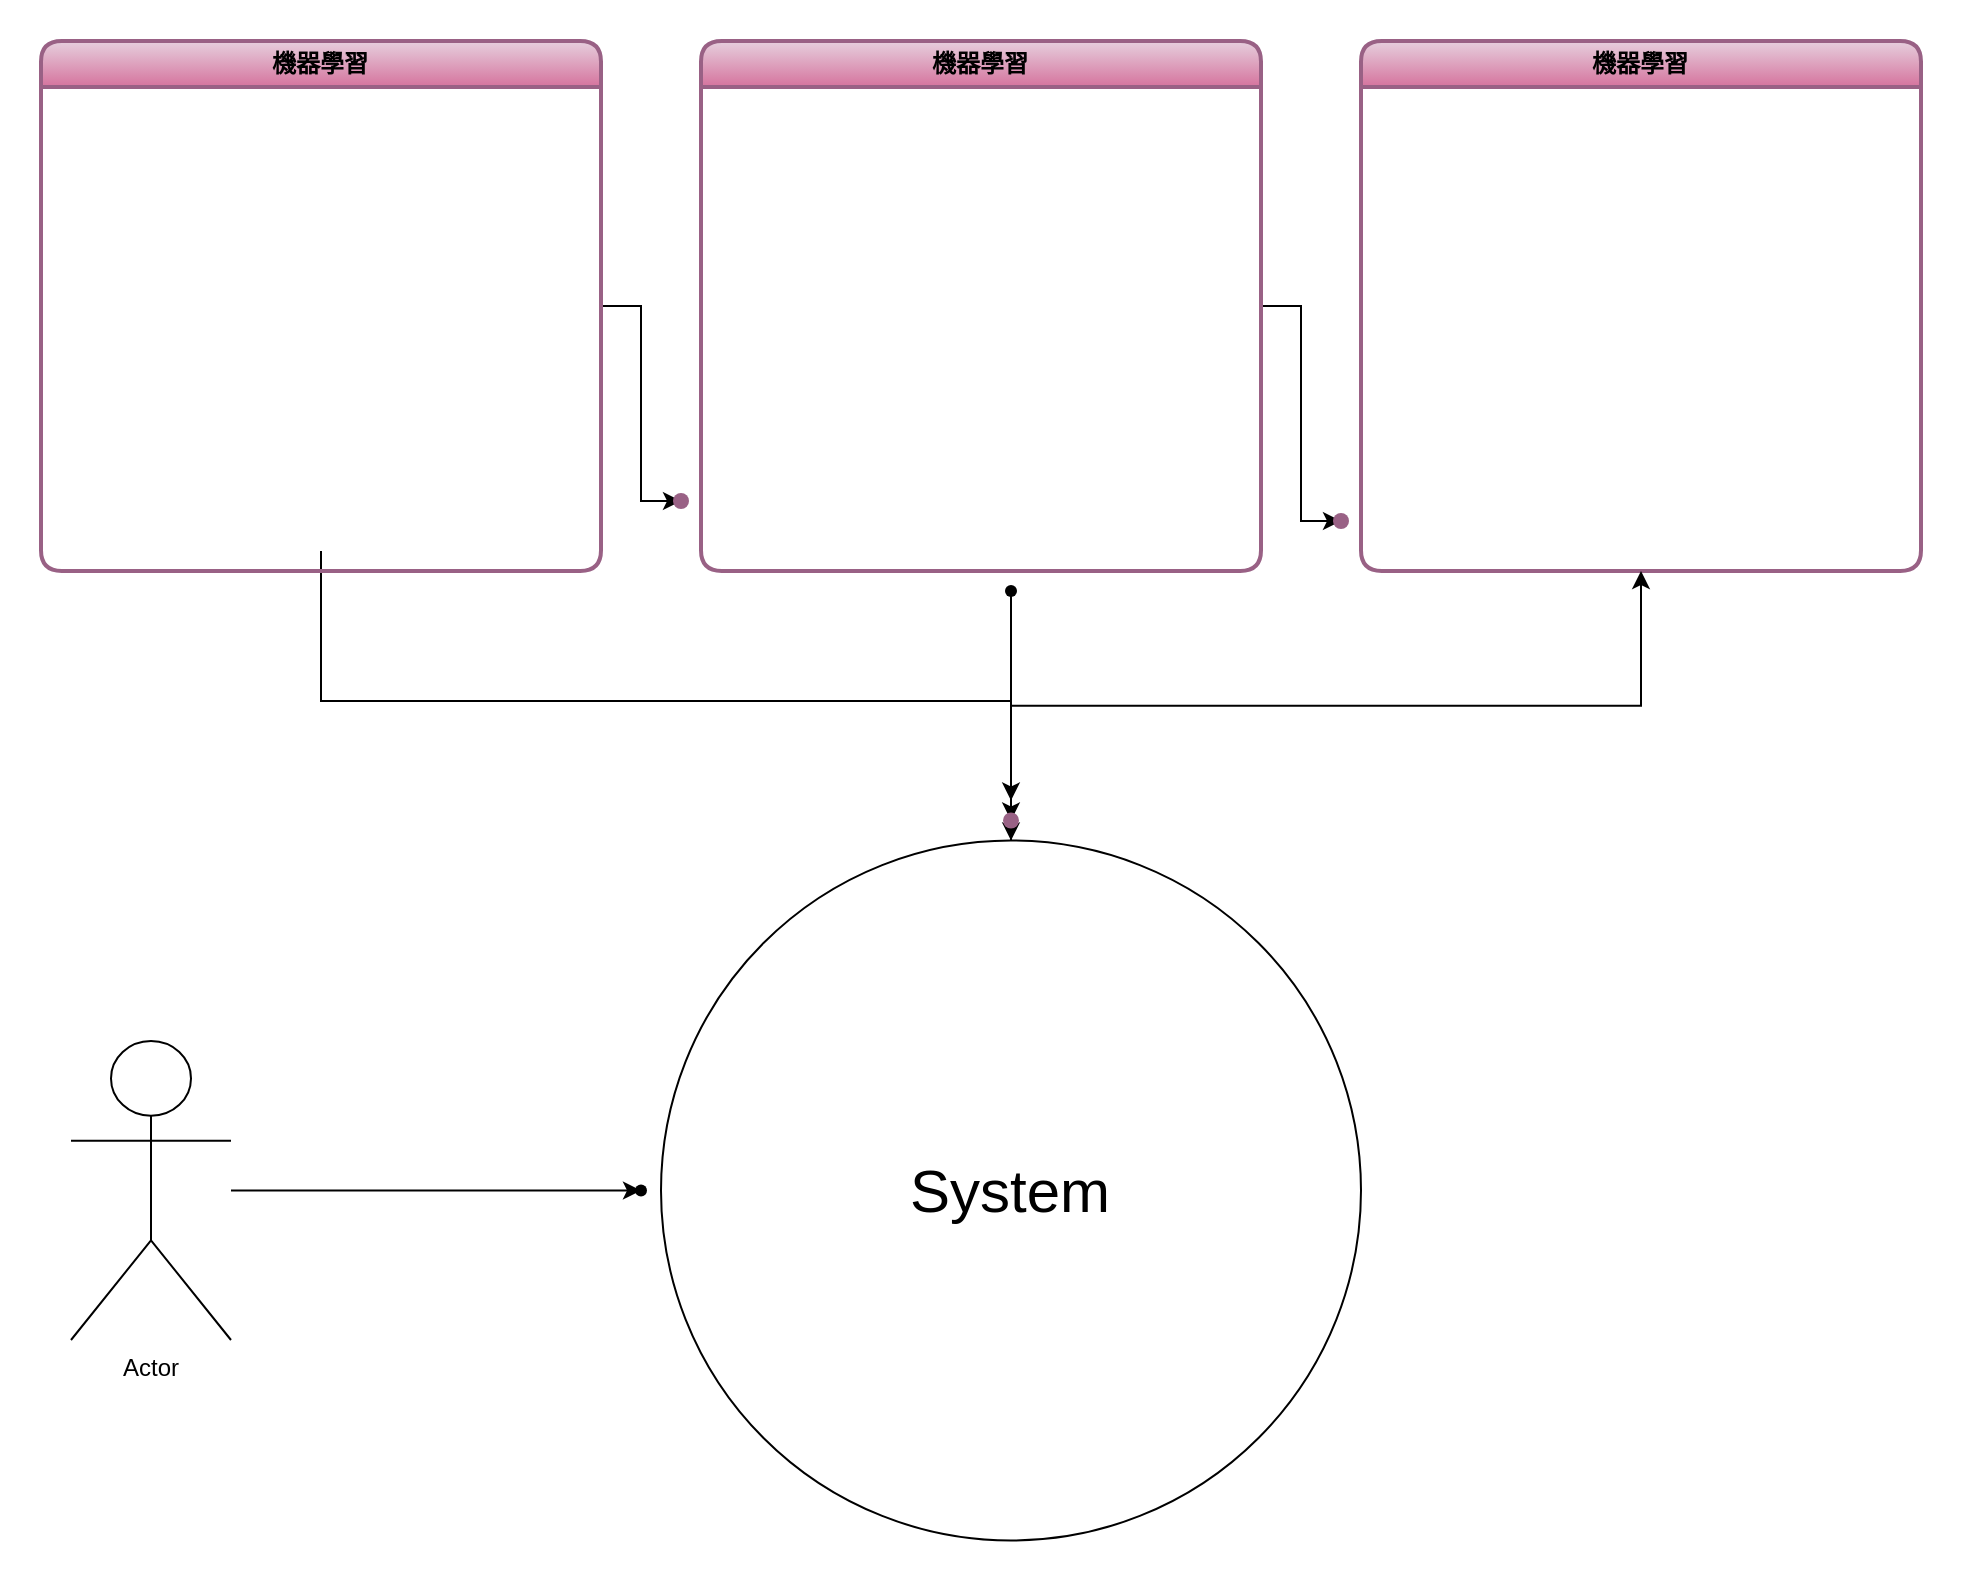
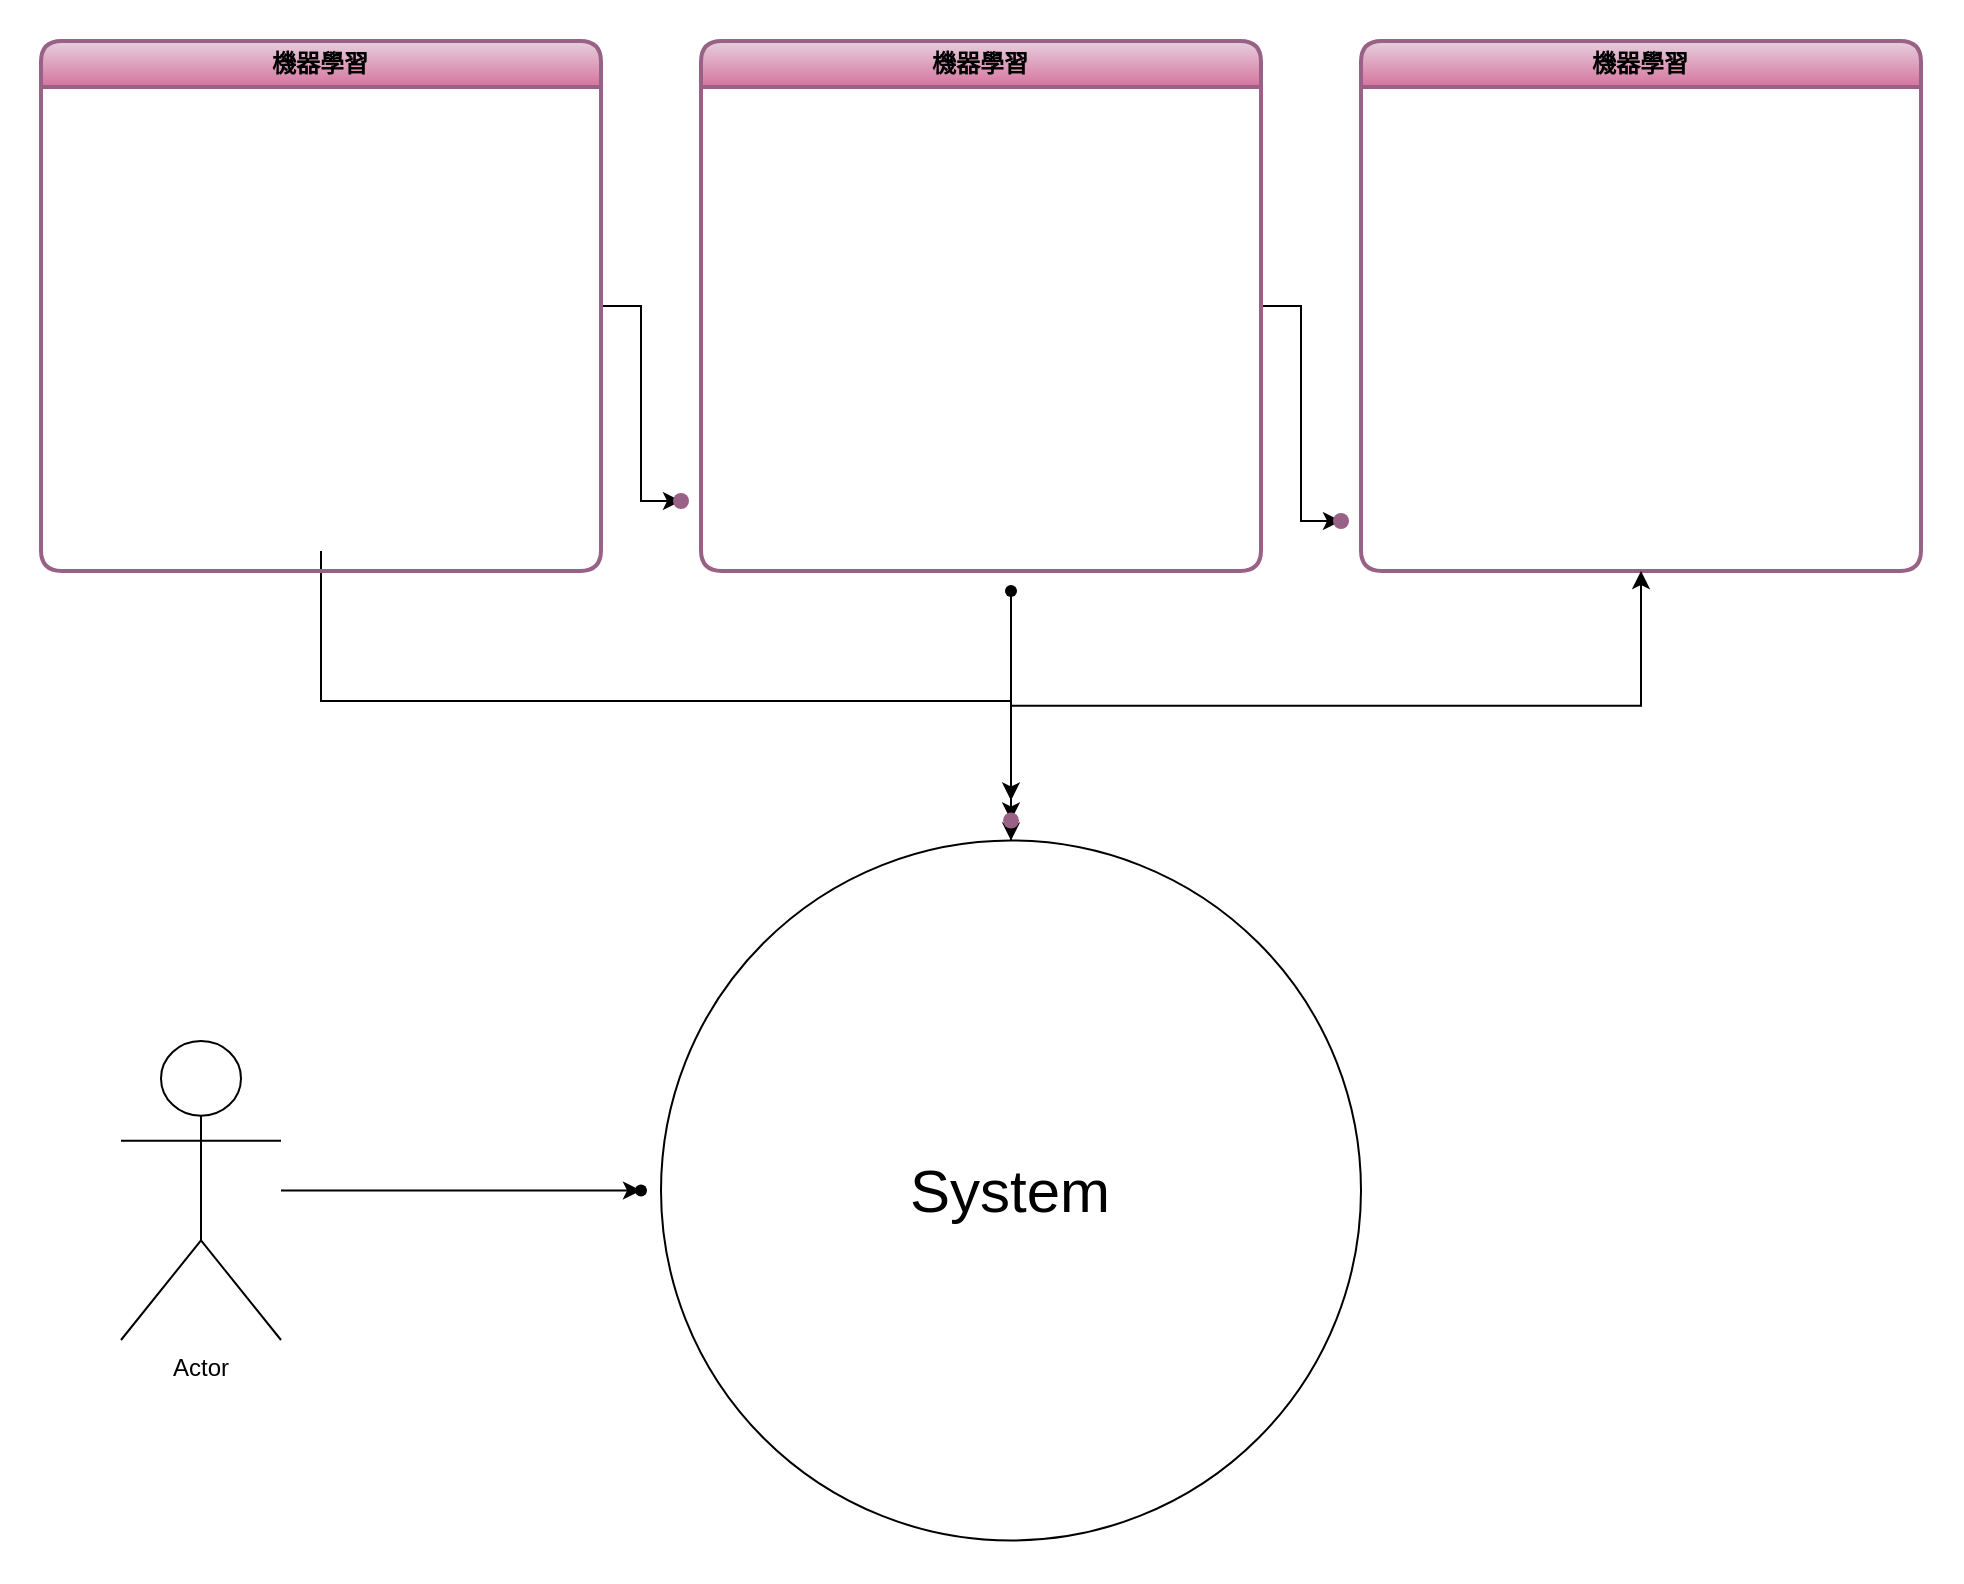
  <mxCell id="0" />
  <mxCell id="1" parent="0" />
  <mxCell id="2" value="" style="edgeStyle=orthogonalEdgeStyle;rounded=0;orthogonalLoop=1;jettySize=auto;html=1;" edge="1" parent="1" source="4" target="10"><mxGeometry relative="1" as="geometry" /></mxCell>
  <mxCell id="3" value="" style="edgeStyle=orthogonalEdgeStyle;rounded=0;orthogonalLoop=1;jettySize=auto;html=1;" edge="1" parent="1"><mxGeometry relative="1" as="geometry"><mxPoint x="160" y="275" as="sourcePoint" /><mxPoint x="505" y="399.75" as="targetPoint" /><Array as="points"><mxPoint x="160" y="350" /><mxPoint x="505" y="350" /></Array></mxGeometry></mxCell>
  <mxCell id="4" value="機器學習" style="swimlane;whiteSpace=wrap;html=1;fillColor=#e6d0de;strokeColor=#996185;gradientColor=#d5739d;fontFamily=Times New Roman;strokeWidth=2;rounded=1;glass=0;shadow=0;" vertex="1" parent="1"><mxGeometry x="20" y="20" width="280" height="265" as="geometry" /></mxCell>
  <mxCell id="5" value="" style="edgeStyle=orthogonalEdgeStyle;rounded=0;orthogonalLoop=1;jettySize=auto;html=1;" edge="1" parent="1" source="6" target="14"><mxGeometry relative="1" as="geometry" /></mxCell>
- <mxCell id="6" value="Actor" style="shape=umlActor;verticalLabelPosition=bottom;verticalAlign=top;html=1;outlineConnect=0;" vertex="1" parent="1"><mxGeometry x="35" y="520" width="80" height="149.5" as="geometry" /></mxCell>
+ <mxCell id="6" value="Actor" style="shape=umlActor;verticalLabelPosition=bottom;verticalAlign=top;html=1;outlineConnect=0;" vertex="1" parent="1"><mxGeometry x="60" y="520" width="80" height="149.5" as="geometry" /></mxCell>
  <mxCell id="7" value="" style="edgeStyle=orthogonalEdgeStyle;rounded=0;orthogonalLoop=1;jettySize=auto;html=1;" edge="1" parent="1" source="8" target="11"><mxGeometry relative="1" as="geometry" /></mxCell>
  <mxCell id="8" value="機器學習" style="swimlane;whiteSpace=wrap;html=1;fillColor=#e6d0de;strokeColor=#996185;gradientColor=#d5739d;fontFamily=Times New Roman;strokeWidth=2;rounded=1;glass=0;shadow=0;" vertex="1" parent="1"><mxGeometry x="350" y="20" width="280" height="265" as="geometry" /></mxCell>
  <mxCell id="9" value="機器學習" style="swimlane;whiteSpace=wrap;html=1;fillColor=#e6d0de;strokeColor=#996185;gradientColor=#d5739d;fontFamily=Times New Roman;strokeWidth=2;rounded=1;glass=0;shadow=0;" vertex="1" parent="1"><mxGeometry x="680" y="20" width="280" height="265" as="geometry" /></mxCell>
  <mxCell id="10" value="" style="shape=waypoint;sketch=0;size=6;pointerEvents=1;points=[];fillColor=#e6d0de;resizable=0;rotatable=0;perimeter=centerPerimeter;snapToPoint=1;fontFamily=Times New Roman;strokeColor=#996185;fontStyle=1;startSize=23;gradientColor=#d5739d;strokeWidth=2;rounded=1;glass=0;shadow=0;" vertex="1" parent="1"><mxGeometry x="330" y="240" width="20" height="20" as="geometry" /></mxCell>
  <mxCell id="11" value="" style="shape=waypoint;sketch=0;size=6;pointerEvents=1;points=[];fillColor=#e6d0de;resizable=0;rotatable=0;perimeter=centerPerimeter;snapToPoint=1;fontFamily=Times New Roman;strokeColor=#996185;fontStyle=1;startSize=23;gradientColor=#d5739d;strokeWidth=2;rounded=1;glass=0;shadow=0;" vertex="1" parent="1"><mxGeometry x="660" y="250" width="20" height="20" as="geometry" /></mxCell>
  <mxCell id="12" value="" style="edgeStyle=orthogonalEdgeStyle;rounded=0;orthogonalLoop=1;jettySize=auto;html=1;entryX=0.5;entryY=1;entryDx=0;entryDy=0;" edge="1" parent="1" source="13" target="9"><mxGeometry relative="1" as="geometry"><mxPoint x="610" y="330" as="targetPoint" /></mxGeometry></mxCell>
  <mxCell id="13" value="&lt;font style=&quot;font-size: 30px;&quot;&gt;System&lt;/font&gt;" style="ellipse;whiteSpace=wrap;html=1;aspect=fixed;fontFamily=Helvetica;" vertex="1" parent="1"><mxGeometry x="330" y="419.75" width="350" height="350" as="geometry" /></mxCell>
  <mxCell id="14" value="" style="shape=waypoint;sketch=0;size=6;pointerEvents=1;points=[];fillColor=default;resizable=0;rotatable=0;perimeter=centerPerimeter;snapToPoint=1;verticalAlign=top;" vertex="1" parent="1"><mxGeometry x="310" y="584.75" width="20" height="20" as="geometry" /></mxCell>
  <mxCell id="15" value="" style="edgeStyle=orthogonalEdgeStyle;rounded=0;orthogonalLoop=1;jettySize=auto;html=1;" edge="1" parent="1" source="18" target="13"><mxGeometry relative="1" as="geometry"><Array as="points"><mxPoint x="505" y="370" /><mxPoint x="505" y="370" /></Array></mxGeometry></mxCell>
  <mxCell id="16" value="" style="shape=waypoint;sketch=0;size=6;pointerEvents=1;points=[];fillColor=default;resizable=0;rotatable=0;perimeter=centerPerimeter;snapToPoint=1;" vertex="1" parent="1"><mxGeometry x="495" y="285" width="20" height="20" as="geometry" /></mxCell>
  <mxCell id="17" value="" style="edgeStyle=orthogonalEdgeStyle;rounded=0;orthogonalLoop=1;jettySize=auto;html=1;" edge="1" parent="1" source="16" target="18"><mxGeometry relative="1" as="geometry"><mxPoint x="505" y="295" as="sourcePoint" /><mxPoint x="505" y="420" as="targetPoint" /><Array as="points" /></mxGeometry></mxCell>
  <mxCell id="18" value="" style="shape=waypoint;sketch=0;size=6;pointerEvents=1;points=[];fillColor=#e6d0de;resizable=0;rotatable=0;perimeter=centerPerimeter;snapToPoint=1;fontFamily=Times New Roman;strokeColor=#996185;fontStyle=1;startSize=23;gradientColor=#d5739d;strokeWidth=2;rounded=1;glass=0;shadow=0;" vertex="1" parent="1"><mxGeometry x="495" y="399.75" width="20" height="20" as="geometry" /></mxCell>
